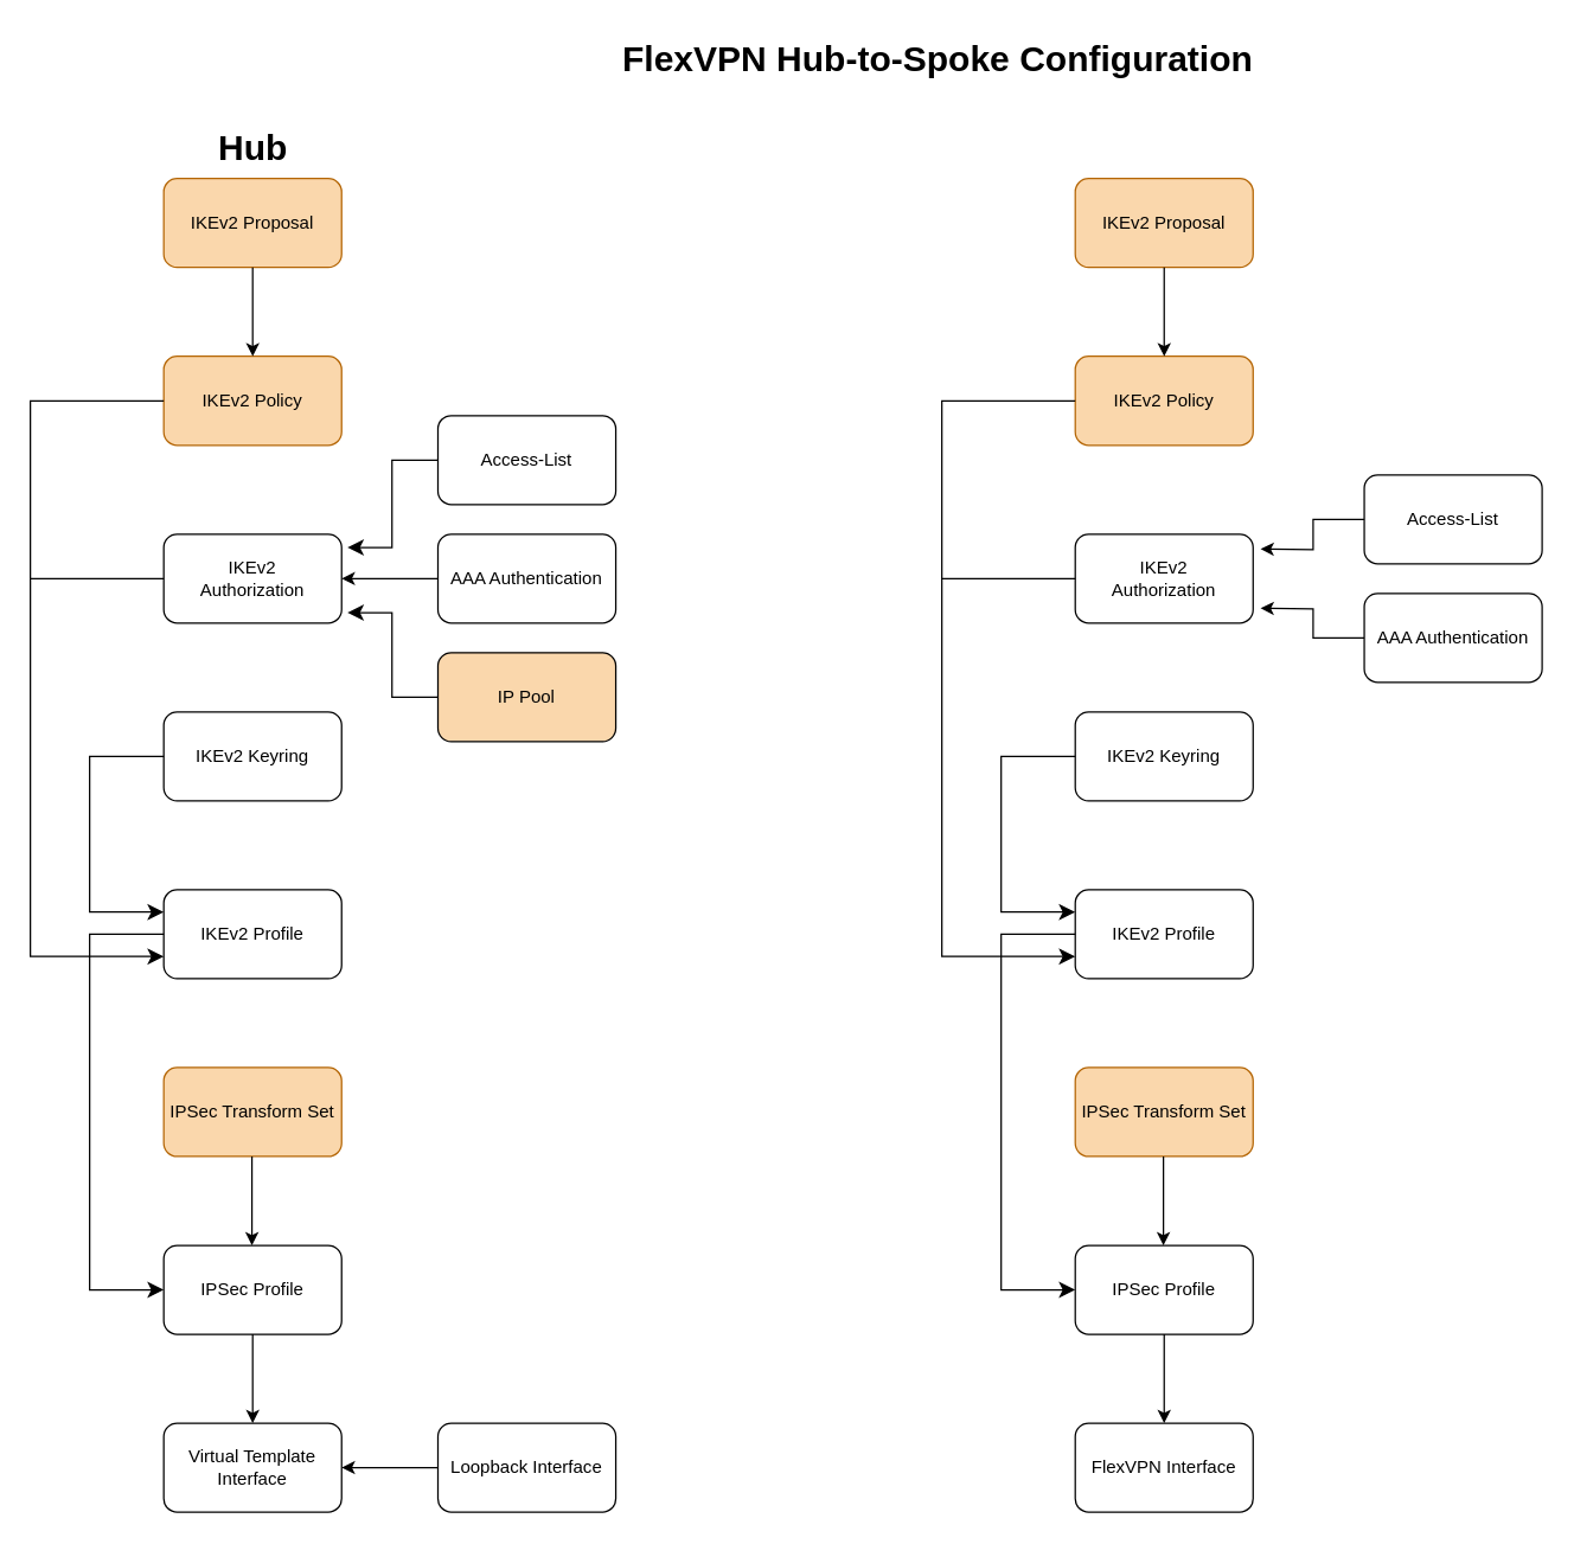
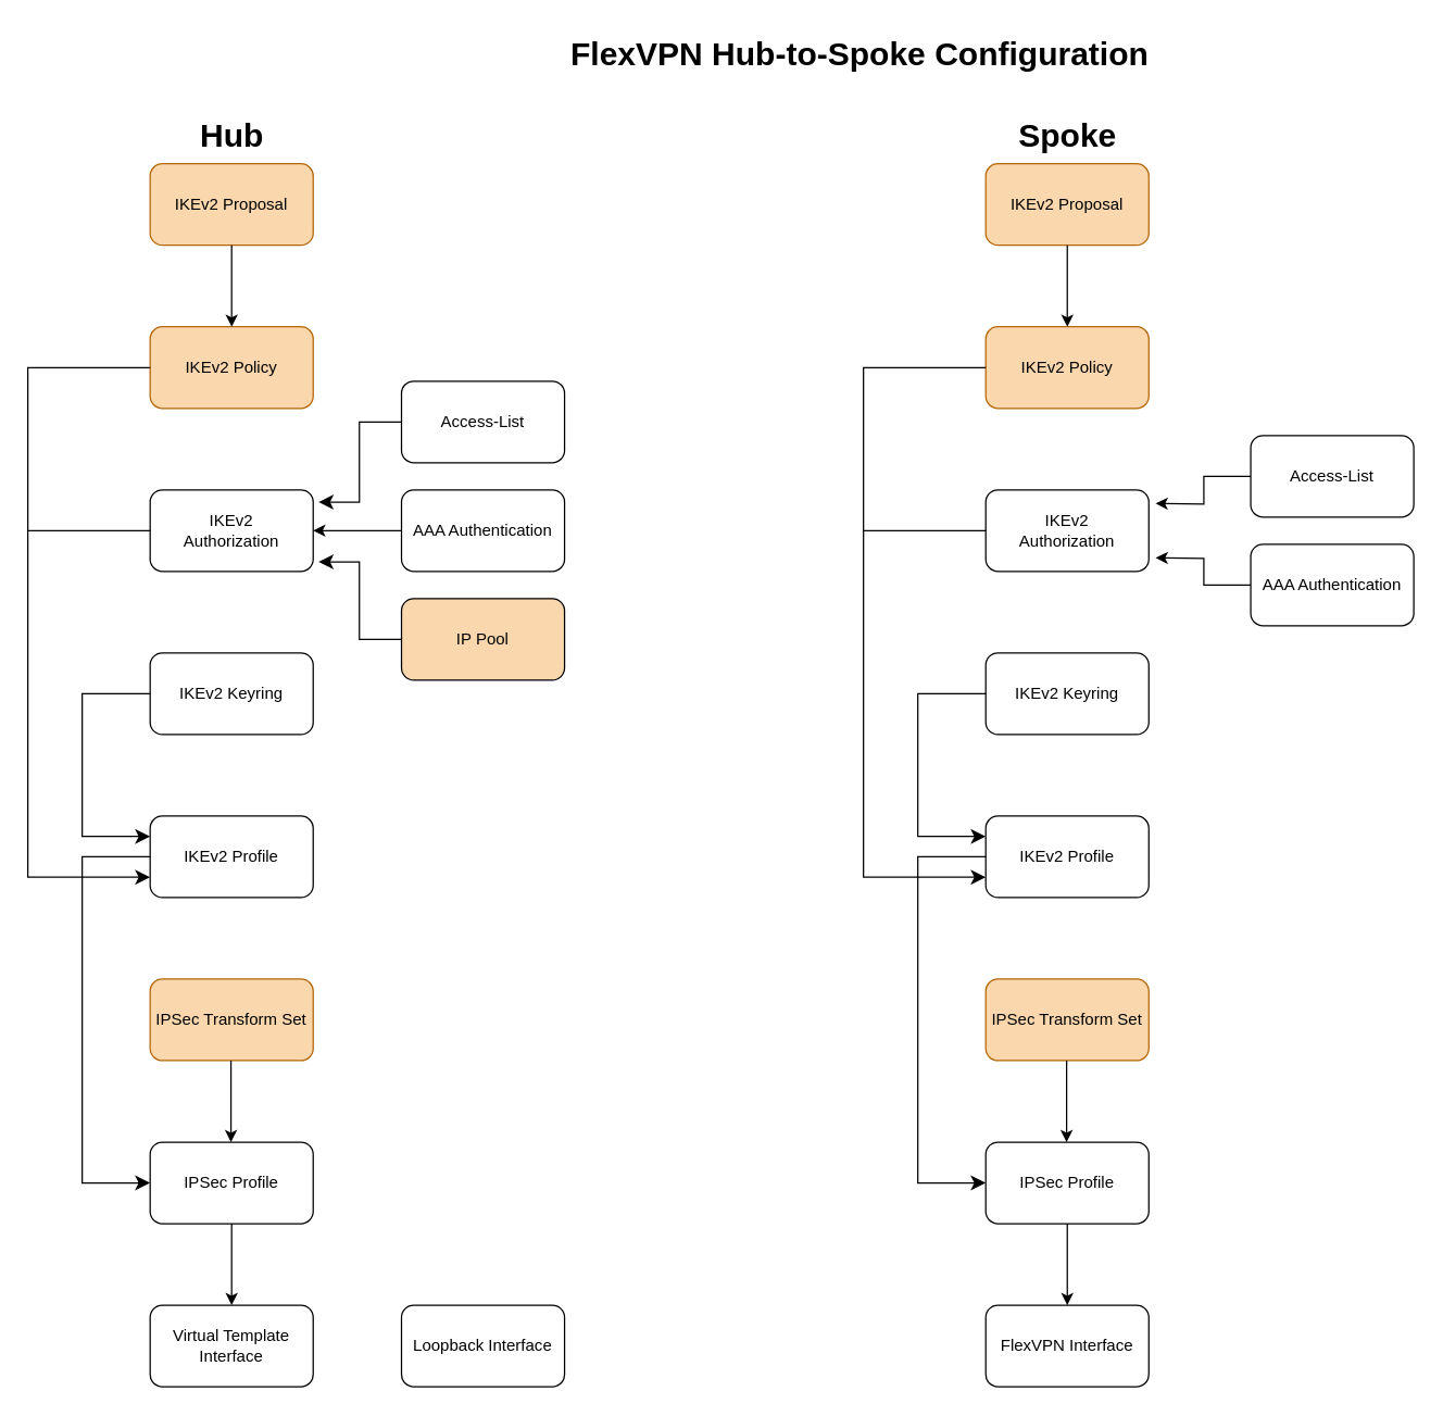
  <mxCell id="0" />
  <mxCell id="1" parent="0" />
  <mxCell id="2" value="&lt;div&gt;IKEv2 Proposal&lt;/div&gt;" style="rounded=1;whiteSpace=wrap;html=1;fillColor=#fad7ac;strokeColor=#b46504;" vertex="1" parent="1"><mxGeometry x="110" y="120" width="120" height="60" as="geometry" /></mxCell>
  <mxCell id="3" value="&lt;div&gt;IKEv2 Policy&lt;/div&gt;" style="rounded=1;whiteSpace=wrap;html=1;fillColor=#fad7ac;strokeColor=#b46504;" vertex="1" parent="1"><mxGeometry x="110" y="240" width="120" height="60" as="geometry" /></mxCell>
  <mxCell id="4" value="" style="endArrow=classic;html=1;rounded=0;exitX=0.5;exitY=1;exitDx=0;exitDy=0;entryX=0.5;entryY=0;entryDx=0;entryDy=0;" edge="1" parent="1" source="2" target="3"><mxGeometry width="50" height="50" relative="1" as="geometry"><mxPoint x="270" y="450" as="sourcePoint" /><mxPoint x="320" y="400" as="targetPoint" /></mxGeometry></mxCell>
  <mxCell id="5" value="&lt;div&gt;IKEv2 &lt;br&gt;&lt;/div&gt;&lt;div&gt;Authorization&lt;/div&gt;" style="rounded=1;whiteSpace=wrap;html=1;" vertex="1" parent="1"><mxGeometry x="110" y="360" width="120" height="60" as="geometry" /></mxCell>
  <mxCell id="6" value="IKEv2 Keyring" style="rounded=1;whiteSpace=wrap;html=1;" vertex="1" parent="1"><mxGeometry x="110" y="480" width="120" height="60" as="geometry" /></mxCell>
  <mxCell id="7" value="IKEv2 Profile" style="rounded=1;whiteSpace=wrap;html=1;" vertex="1" parent="1"><mxGeometry x="110" y="600" width="120" height="60" as="geometry" /></mxCell>
  <mxCell id="8" value="" style="edgeStyle=elbowEdgeStyle;elbow=horizontal;endArrow=classic;html=1;curved=0;rounded=0;endSize=8;startSize=8;entryX=0;entryY=0.75;entryDx=0;entryDy=0;exitX=0;exitY=0.5;exitDx=0;exitDy=0;" edge="1" parent="1" source="3" target="7"><mxGeometry width="50" height="50" relative="1" as="geometry"><mxPoint x="70" y="280" as="sourcePoint" /><mxPoint x="320" y="400" as="targetPoint" /><Array as="points"><mxPoint x="20" y="470" /></Array></mxGeometry></mxCell>
  <mxCell id="9" value="" style="endArrow=none;html=1;rounded=0;exitX=0;exitY=0.5;exitDx=0;exitDy=0;" edge="1" parent="1" source="5"><mxGeometry width="50" height="50" relative="1" as="geometry"><mxPoint x="100" y="389.5" as="sourcePoint" /><mxPoint x="20" y="390" as="targetPoint" /></mxGeometry></mxCell>
  <mxCell id="10" value="" style="edgeStyle=elbowEdgeStyle;elbow=vertical;endArrow=classic;html=1;curved=0;rounded=0;endSize=8;startSize=8;exitX=0;exitY=0.5;exitDx=0;exitDy=0;entryX=0;entryY=0.25;entryDx=0;entryDy=0;" edge="1" parent="1" source="6" target="7"><mxGeometry width="50" height="50" relative="1" as="geometry"><mxPoint x="270" y="450" as="sourcePoint" /><mxPoint x="320" y="400" as="targetPoint" /><Array as="points"><mxPoint x="60" y="560" /></Array></mxGeometry></mxCell>
  <mxCell id="11" value="Access-List" style="rounded=1;whiteSpace=wrap;html=1;" vertex="1" parent="1"><mxGeometry x="295" y="280" width="120" height="60" as="geometry" /></mxCell>
  <mxCell id="12" value="IP Pool" style="rounded=1;whiteSpace=wrap;html=1;fillColor=#fad7ac;" vertex="1" parent="1"><mxGeometry x="295" y="440" width="120" height="60" as="geometry" /></mxCell>
  <mxCell id="13" value="" style="edgeStyle=elbowEdgeStyle;elbow=horizontal;endArrow=classic;html=1;curved=0;rounded=0;endSize=8;startSize=8;entryX=1.033;entryY=0.883;entryDx=0;entryDy=0;entryPerimeter=0;exitX=0;exitY=0.5;exitDx=0;exitDy=0;" edge="1" parent="1" source="12" target="5"><mxGeometry width="50" height="50" relative="1" as="geometry"><mxPoint x="270" y="450" as="sourcePoint" /><mxPoint x="320" y="400" as="targetPoint" /></mxGeometry></mxCell>
  <mxCell id="14" value="" style="edgeStyle=elbowEdgeStyle;elbow=horizontal;endArrow=classic;html=1;curved=0;rounded=0;endSize=8;startSize=8;entryX=1.033;entryY=0.15;entryDx=0;entryDy=0;entryPerimeter=0;exitX=0;exitY=0.5;exitDx=0;exitDy=0;" edge="1" parent="1" source="11" target="5"><mxGeometry width="50" height="50" relative="1" as="geometry"><mxPoint x="297" y="368" as="sourcePoint" /><mxPoint x="236" y="351" as="targetPoint" /></mxGeometry></mxCell>
  <mxCell id="15" value="FlexVPN Hub-to-Spoke Configuration" style="text;strokeColor=none;fillColor=none;html=1;fontSize=24;fontStyle=1;verticalAlign=middle;align=center;" vertex="1" parent="1"><mxGeometry x="582" width="100" height="40" as="geometry" y="20" /></mxCell>
  <mxCell id="16" value="IPSec Transform Set" style="rounded=1;whiteSpace=wrap;html=1;fillColor=#fad7ac;strokeColor=#b46504;" vertex="1" parent="1"><mxGeometry x="110" y="720" width="120" height="60" as="geometry" /></mxCell>
  <mxCell id="17" value="&lt;div&gt;IPSec Profile&lt;/div&gt;" style="rounded=1;whiteSpace=wrap;html=1;" vertex="1" parent="1"><mxGeometry x="110" y="840" width="120" height="60" as="geometry" /></mxCell>
  <mxCell id="18" value="" style="endArrow=classic;html=1;rounded=0;exitX=0.5;exitY=1;exitDx=0;exitDy=0;entryX=0.5;entryY=0;entryDx=0;entryDy=0;" edge="1" parent="1"><mxGeometry width="50" height="50" relative="1" as="geometry"><mxPoint x="169.5" y="780" as="sourcePoint" /><mxPoint x="169.5" y="840" as="targetPoint" /></mxGeometry></mxCell>
  <mxCell id="19" value="" style="edgeStyle=elbowEdgeStyle;elbow=vertical;endArrow=classic;html=1;curved=0;rounded=0;endSize=8;startSize=8;exitX=0;exitY=0.5;exitDx=0;exitDy=0;entryX=0;entryY=0.5;entryDx=0;entryDy=0;" edge="1" parent="1" source="7" target="17"><mxGeometry width="50" height="50" relative="1" as="geometry"><mxPoint x="60" y="630" as="sourcePoint" /><mxPoint x="60" y="870" as="targetPoint" /><Array as="points"><mxPoint x="60" y="750" /></Array></mxGeometry></mxCell>
  <mxCell id="20" value="Virtual Template Interface" style="rounded=1;whiteSpace=wrap;html=1;" vertex="1" parent="1"><mxGeometry x="110" y="960" width="120" height="60" as="geometry" /></mxCell>
  <mxCell id="21" value="Loopback Interface" style="rounded=1;whiteSpace=wrap;html=1;" vertex="1" parent="1"><mxGeometry x="295" y="960" width="120" height="60" as="geometry" /></mxCell>
  <mxCell id="22" value="" style="endArrow=classic;html=1;rounded=0;exitX=0.5;exitY=1;exitDx=0;exitDy=0;" edge="1" parent="1" source="17" target="20"><mxGeometry width="50" height="50" relative="1" as="geometry"><mxPoint x="295" y="890" as="sourcePoint" /><mxPoint x="380" y="890" as="targetPoint" /></mxGeometry></mxCell>
- <mxCell id="23" value="" style="endArrow=classic;html=1;rounded=0;exitX=0;exitY=0.5;exitDx=0;exitDy=0;entryX=1;entryY=0.5;entryDx=0;entryDy=0;" edge="1" parent="1" source="21" target="20"><mxGeometry width="50" height="50" relative="1" as="geometry"><mxPoint x="180" y="910" as="sourcePoint" /><mxPoint x="180" y="970" as="targetPoint" /></mxGeometry></mxCell>
  <mxCell id="24" value="&lt;div&gt;IKEv2 Proposal&lt;/div&gt;" style="rounded=1;whiteSpace=wrap;html=1;fillColor=#fad7ac;strokeColor=#b46504;" vertex="1" parent="1"><mxGeometry x="725" y="120" width="120" height="60" as="geometry" /></mxCell>
  <mxCell id="25" value="&lt;div&gt;IKEv2 Policy&lt;/div&gt;" style="rounded=1;whiteSpace=wrap;html=1;fillColor=#fad7ac;strokeColor=#b46504;" vertex="1" parent="1"><mxGeometry x="725" y="240" width="120" height="60" as="geometry" /></mxCell>
  <mxCell id="26" value="" style="endArrow=classic;html=1;rounded=0;exitX=0.5;exitY=1;exitDx=0;exitDy=0;entryX=0.5;entryY=0;entryDx=0;entryDy=0;" edge="1" parent="1" source="24" target="25"><mxGeometry width="50" height="50" relative="1" as="geometry"><mxPoint x="885" y="450" as="sourcePoint" /><mxPoint x="935" y="400" as="targetPoint" /></mxGeometry></mxCell>
  <mxCell id="27" value="&lt;div&gt;IKEv2 &lt;br&gt;&lt;/div&gt;&lt;div&gt;Authorization&lt;/div&gt;" style="rounded=1;whiteSpace=wrap;html=1;" vertex="1" parent="1"><mxGeometry x="725" y="360" width="120" height="60" as="geometry" /></mxCell>
  <mxCell id="28" value="IKEv2 Keyring" style="rounded=1;whiteSpace=wrap;html=1;" vertex="1" parent="1"><mxGeometry x="725" y="480" width="120" height="60" as="geometry" /></mxCell>
  <mxCell id="29" value="IKEv2 Profile" style="rounded=1;whiteSpace=wrap;html=1;" vertex="1" parent="1"><mxGeometry x="725" y="600" width="120" height="60" as="geometry" /></mxCell>
  <mxCell id="30" value="" style="edgeStyle=elbowEdgeStyle;elbow=horizontal;endArrow=classic;html=1;curved=0;rounded=0;endSize=8;startSize=8;entryX=0;entryY=0.75;entryDx=0;entryDy=0;exitX=0;exitY=0.5;exitDx=0;exitDy=0;" edge="1" parent="1" source="25" target="29"><mxGeometry width="50" height="50" relative="1" as="geometry"><mxPoint x="685" y="280" as="sourcePoint" /><mxPoint x="935" y="400" as="targetPoint" /><Array as="points"><mxPoint x="635" y="470" /></Array></mxGeometry></mxCell>
  <mxCell id="31" value="" style="endArrow=none;html=1;rounded=0;exitX=0;exitY=0.5;exitDx=0;exitDy=0;" edge="1" parent="1" source="27"><mxGeometry width="50" height="50" relative="1" as="geometry"><mxPoint x="715" y="389.5" as="sourcePoint" /><mxPoint x="635" y="390" as="targetPoint" /></mxGeometry></mxCell>
  <mxCell id="32" value="" style="edgeStyle=elbowEdgeStyle;elbow=vertical;endArrow=classic;html=1;curved=0;rounded=0;endSize=8;startSize=8;exitX=0;exitY=0.5;exitDx=0;exitDy=0;entryX=0;entryY=0.25;entryDx=0;entryDy=0;" edge="1" parent="1" source="28" target="29"><mxGeometry width="50" height="50" relative="1" as="geometry"><mxPoint x="885" y="450" as="sourcePoint" /><mxPoint x="935" y="400" as="targetPoint" /><Array as="points"><mxPoint x="675" y="560" /></Array></mxGeometry></mxCell>
  <mxCell id="33" style="edgeStyle=orthogonalEdgeStyle;rounded=0;orthogonalLoop=1;jettySize=auto;html=1;exitX=0;exitY=0.5;exitDx=0;exitDy=0;" edge="1" parent="1" source="34"><mxGeometry relative="1" as="geometry"><mxPoint x="850" y="370" as="targetPoint" /></mxGeometry></mxCell>
  <mxCell id="34" value="Access-List" style="rounded=1;whiteSpace=wrap;html=1;" vertex="1" parent="1"><mxGeometry x="920" y="320" width="120" height="60" as="geometry" /></mxCell>
  <mxCell id="35" value="IPSec Transform Set" style="rounded=1;whiteSpace=wrap;html=1;fillColor=#fad7ac;strokeColor=#b46504;" vertex="1" parent="1"><mxGeometry x="725" y="720" width="120" height="60" as="geometry" /></mxCell>
  <mxCell id="36" value="&lt;div&gt;IPSec Profile&lt;/div&gt;" style="rounded=1;whiteSpace=wrap;html=1;" vertex="1" parent="1"><mxGeometry x="725" y="840" width="120" height="60" as="geometry" /></mxCell>
  <mxCell id="37" value="" style="endArrow=classic;html=1;rounded=0;exitX=0.5;exitY=1;exitDx=0;exitDy=0;entryX=0.5;entryY=0;entryDx=0;entryDy=0;" edge="1" parent="1"><mxGeometry width="50" height="50" relative="1" as="geometry"><mxPoint x="784.5" y="780" as="sourcePoint" /><mxPoint x="784.5" y="840" as="targetPoint" /></mxGeometry></mxCell>
  <mxCell id="38" value="" style="edgeStyle=elbowEdgeStyle;elbow=vertical;endArrow=classic;html=1;curved=0;rounded=0;endSize=8;startSize=8;exitX=0;exitY=0.5;exitDx=0;exitDy=0;entryX=0;entryY=0.5;entryDx=0;entryDy=0;" edge="1" parent="1" source="29" target="36"><mxGeometry width="50" height="50" relative="1" as="geometry"><mxPoint x="675" y="630" as="sourcePoint" /><mxPoint x="675" y="870" as="targetPoint" /><Array as="points"><mxPoint x="675" y="750" /></Array></mxGeometry></mxCell>
  <mxCell id="39" value="FlexVPN Interface" style="rounded=1;whiteSpace=wrap;html=1;" vertex="1" parent="1"><mxGeometry x="725" y="960" width="120" height="60" as="geometry" /></mxCell>
  <mxCell id="40" value="" style="endArrow=classic;html=1;rounded=0;exitX=0.5;exitY=1;exitDx=0;exitDy=0;" edge="1" parent="1" source="36" target="39"><mxGeometry width="50" height="50" relative="1" as="geometry"><mxPoint x="910" y="890" as="sourcePoint" /><mxPoint x="995" y="890" as="targetPoint" /></mxGeometry></mxCell>
  <mxCell id="41" value="Hub" style="text;strokeColor=none;fillColor=none;html=1;fontSize=24;fontStyle=1;verticalAlign=middle;align=center;" vertex="1" parent="1"><mxGeometry x="120" y="80" width="100" height="40" as="geometry" /></mxCell>
+ <mxCell id="42" value="Spoke" style="text;strokeColor=none;fillColor=none;html=1;fontSize=24;fontStyle=1;verticalAlign=middle;align=center;" vertex="1" parent="1"><mxGeometry x="735" y="80" width="100" height="40" as="geometry" /></mxCell>
  <mxCell id="43" value="AAA Authentication" style="rounded=1;whiteSpace=wrap;html=1;" vertex="1" parent="1"><mxGeometry x="295" y="360" width="120" height="60" as="geometry" /></mxCell>
  <mxCell id="44" value="" style="endArrow=classic;html=1;rounded=0;exitX=0;exitY=0.5;exitDx=0;exitDy=0;entryX=1;entryY=0.5;entryDx=0;entryDy=0;" edge="1" parent="1" source="43" target="5"><mxGeometry width="50" height="50" relative="1" as="geometry"><mxPoint x="399" y="380" as="sourcePoint" /><mxPoint x="449" y="330" as="targetPoint" /></mxGeometry></mxCell>
  <mxCell id="45" style="edgeStyle=orthogonalEdgeStyle;rounded=0;orthogonalLoop=1;jettySize=auto;html=1;exitX=0;exitY=0.5;exitDx=0;exitDy=0;" edge="1" parent="1" source="46"><mxGeometry relative="1" as="geometry"><mxPoint x="850" y="410" as="targetPoint" /></mxGeometry></mxCell>
  <mxCell id="46" value="AAA Authentication" style="rounded=1;whiteSpace=wrap;html=1;" vertex="1" parent="1"><mxGeometry x="920" y="400" width="120" height="60" as="geometry" /></mxCell>
